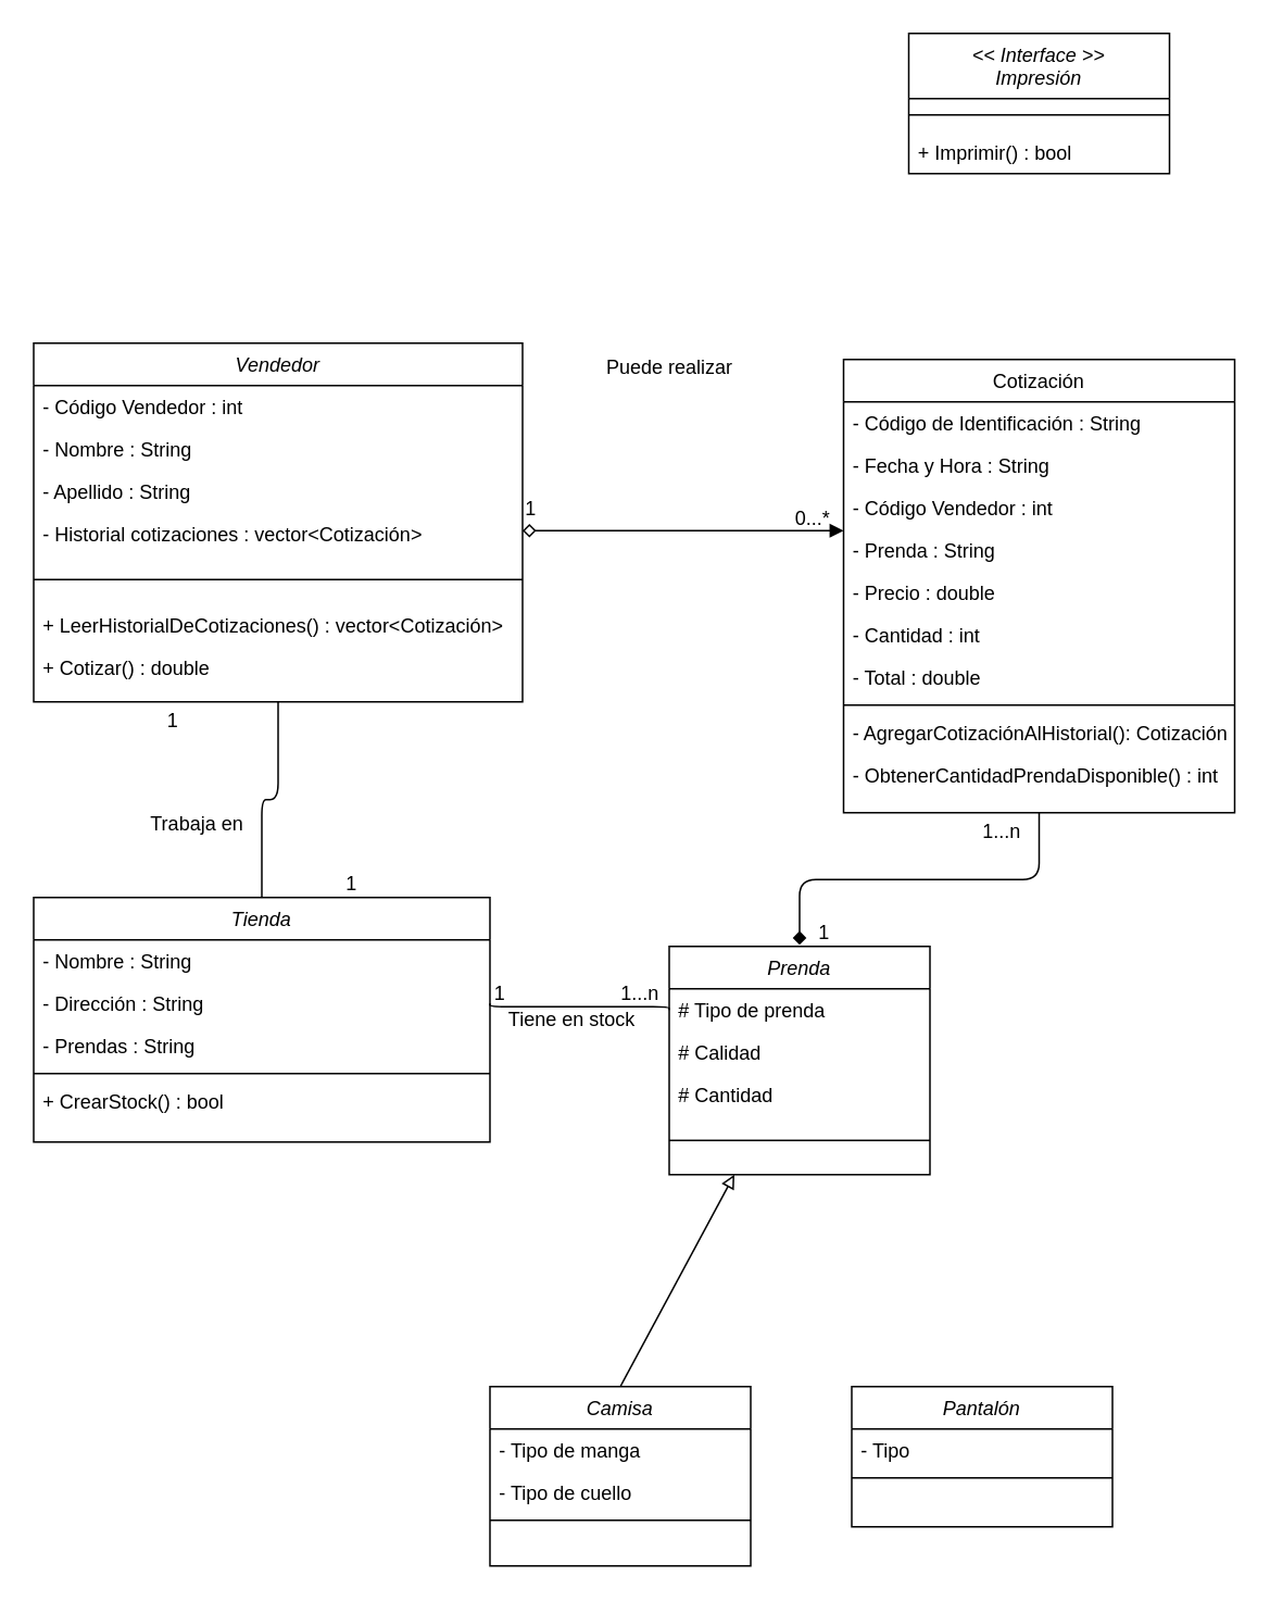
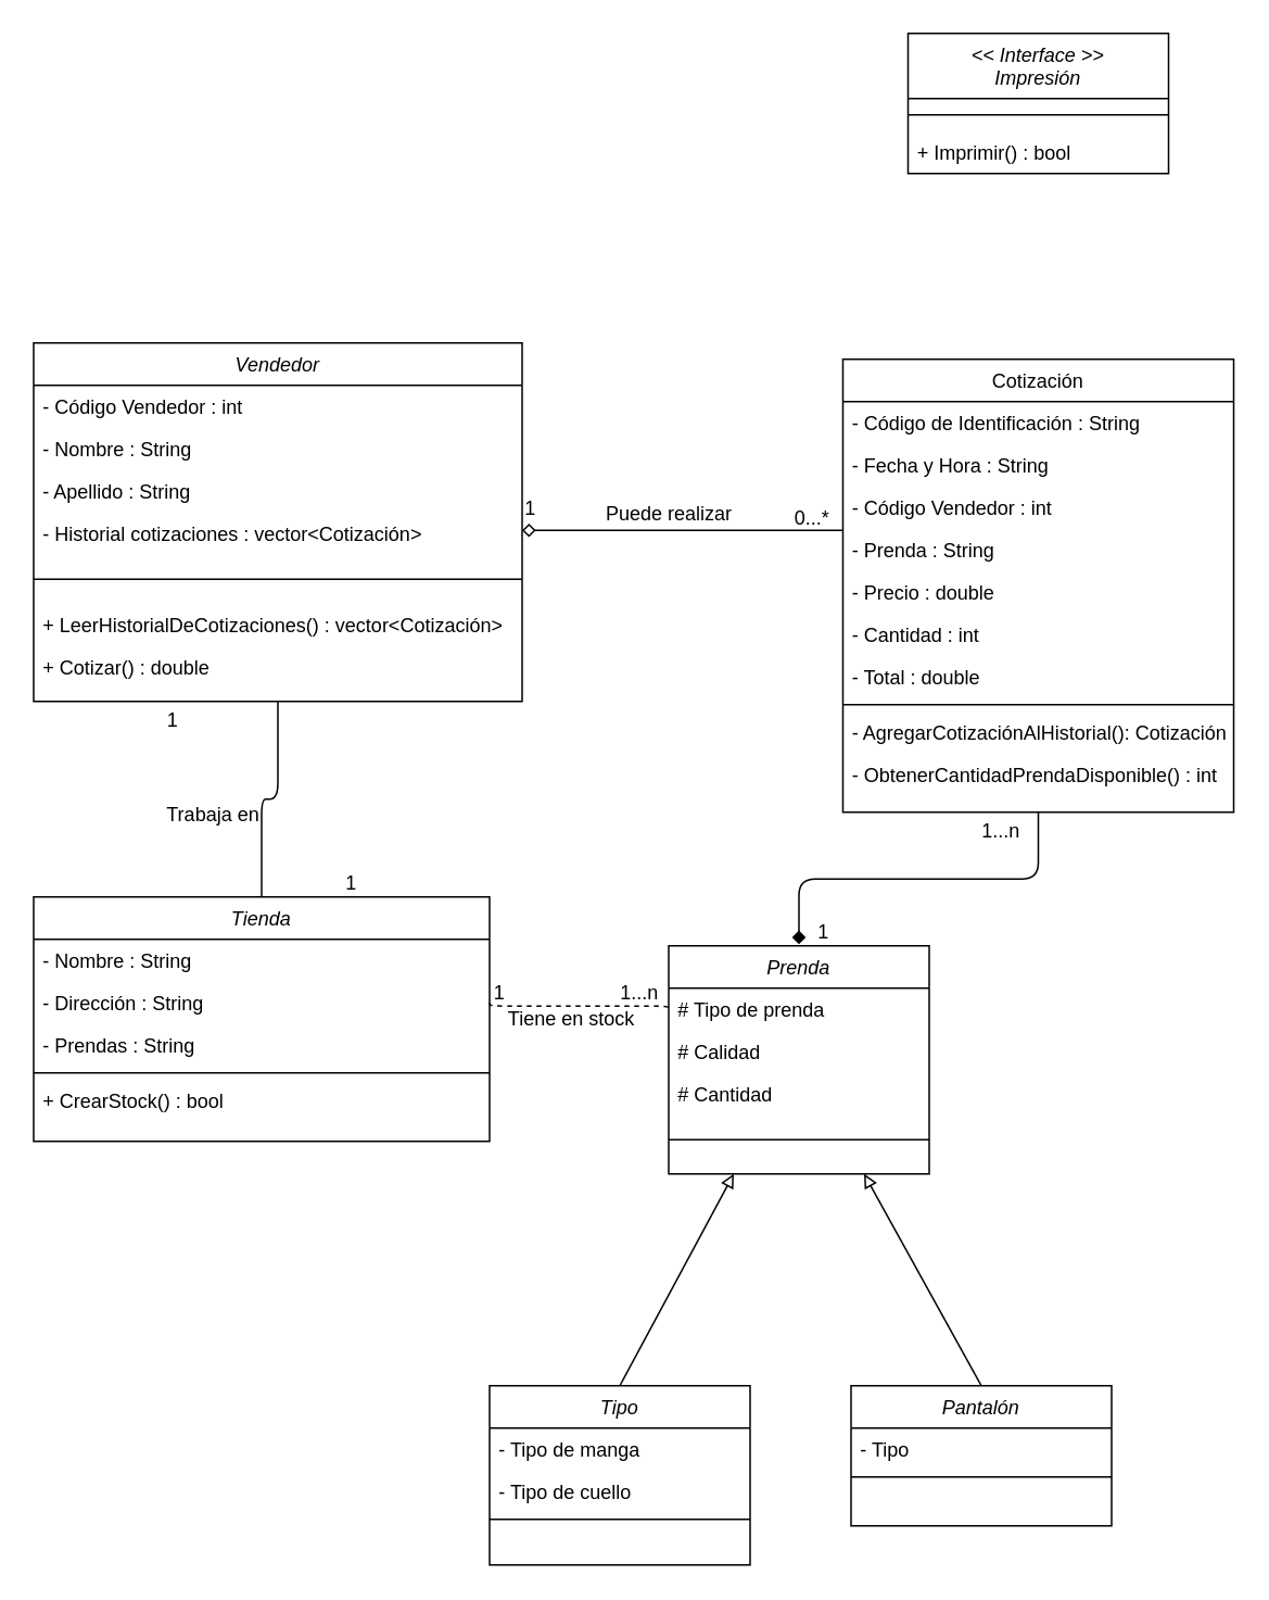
  <mxCell id="0" />
  <mxCell id="1" parent="0" />
  <mxCell id="2" value="Vendedor" style="swimlane;fontStyle=2;align=center;verticalAlign=top;childLayout=stackLayout;horizontal=1;startSize=26;horizontalStack=0;resizeParent=1;resizeLast=0;collapsible=1;marginBottom=0;rounded=0;shadow=0;strokeWidth=1;" parent="1" vertex="1"><mxGeometry x="20" y="210" width="300" height="220" as="geometry"><mxRectangle x="220" y="120" width="160" height="26" as="alternateBounds" /></mxGeometry></mxCell>
  <mxCell id="3" value="- Código Vendedor : int" style="text;align=left;verticalAlign=top;spacingLeft=4;spacingRight=4;overflow=hidden;rotatable=0;points=[[0,0.5],[1,0.5]];portConstraint=eastwest;rounded=0;shadow=0;html=0;" parent="2" vertex="1"><mxGeometry y="26" width="300" height="26" as="geometry" /></mxCell>
  <mxCell id="4" value="- Nombre : String" style="text;align=left;verticalAlign=top;spacingLeft=4;spacingRight=4;overflow=hidden;rotatable=0;points=[[0,0.5],[1,0.5]];portConstraint=eastwest;" parent="2" vertex="1"><mxGeometry y="52" width="300" height="26" as="geometry" /></mxCell>
  <mxCell id="5" value="- Apellido : String" style="text;align=left;verticalAlign=top;spacingLeft=4;spacingRight=4;overflow=hidden;rotatable=0;points=[[0,0.5],[1,0.5]];portConstraint=eastwest;rounded=0;shadow=0;html=0;" vertex="1" parent="2"><mxGeometry y="78" width="300" height="26" as="geometry" /></mxCell>
  <mxCell id="6" value="- Historial cotizaciones : vector&lt;Cotización&gt;" style="text;align=left;verticalAlign=top;spacingLeft=4;spacingRight=4;overflow=hidden;rotatable=0;points=[[0,0.5],[1,0.5]];portConstraint=eastwest;rounded=0;shadow=0;html=0;" parent="2" vertex="1"><mxGeometry y="104" width="300" height="26" as="geometry" /></mxCell>
  <mxCell id="7" value="" style="line;html=1;strokeWidth=1;align=left;verticalAlign=middle;spacingTop=-1;spacingLeft=3;spacingRight=3;rotatable=0;labelPosition=right;points=[];portConstraint=eastwest;" vertex="1" parent="2"><mxGeometry y="130" width="300" height="30" as="geometry" /></mxCell>
  <mxCell id="8" value="+ LeerHistorialDeCotizaciones() : vector&lt;Cotización&gt;" style="text;align=left;verticalAlign=top;spacingLeft=4;spacingRight=4;overflow=hidden;rotatable=0;points=[[0,0.5],[1,0.5]];portConstraint=eastwest;rounded=0;shadow=0;html=0;" vertex="1" parent="2"><mxGeometry y="160" width="300" height="26" as="geometry" /></mxCell>
  <mxCell id="9" value="+ Cotizar() : double" style="text;align=left;verticalAlign=top;spacingLeft=4;spacingRight=4;overflow=hidden;rotatable=0;points=[[0,0.5],[1,0.5]];portConstraint=eastwest;rounded=0;shadow=0;html=0;" vertex="1" parent="2"><mxGeometry y="186" width="300" height="26" as="geometry" /></mxCell>
  <mxCell id="10" value="Cotización" style="swimlane;fontStyle=0;align=center;verticalAlign=top;childLayout=stackLayout;horizontal=1;startSize=26;horizontalStack=0;resizeParent=1;resizeLast=0;collapsible=1;marginBottom=0;rounded=0;shadow=0;strokeWidth=1;" parent="1" vertex="1"><mxGeometry x="517" y="220" width="240" height="278" as="geometry"><mxRectangle x="550" y="140" width="160" height="26" as="alternateBounds" /></mxGeometry></mxCell>
  <mxCell id="11" value="- Código de Identificación : String" style="text;align=left;verticalAlign=top;spacingLeft=4;spacingRight=4;overflow=hidden;rotatable=0;points=[[0,0.5],[1,0.5]];portConstraint=eastwest;" parent="10" vertex="1"><mxGeometry y="26" width="240" height="26" as="geometry" /></mxCell>
  <mxCell id="12" value="- Fecha y Hora : String" style="text;align=left;verticalAlign=top;spacingLeft=4;spacingRight=4;overflow=hidden;rotatable=0;points=[[0,0.5],[1,0.5]];portConstraint=eastwest;rounded=0;shadow=0;html=0;" parent="10" vertex="1"><mxGeometry y="52" width="240" height="26" as="geometry" /></mxCell>
  <mxCell id="13" value="- Código Vendedor : int" style="text;align=left;verticalAlign=top;spacingLeft=4;spacingRight=4;overflow=hidden;rotatable=0;points=[[0,0.5],[1,0.5]];portConstraint=eastwest;rounded=0;shadow=0;html=0;" parent="10" vertex="1"><mxGeometry y="78" width="240" height="26" as="geometry" /></mxCell>
  <mxCell id="14" value="- Prenda : String" style="text;align=left;verticalAlign=top;spacingLeft=4;spacingRight=4;overflow=hidden;rotatable=0;points=[[0,0.5],[1,0.5]];portConstraint=eastwest;rounded=0;shadow=0;html=0;" parent="10" vertex="1"><mxGeometry y="104" width="240" height="26" as="geometry" /></mxCell>
  <mxCell id="15" value="- Precio : double" style="text;align=left;verticalAlign=top;spacingLeft=4;spacingRight=4;overflow=hidden;rotatable=0;points=[[0,0.5],[1,0.5]];portConstraint=eastwest;rounded=0;shadow=0;html=0;" parent="10" vertex="1"><mxGeometry y="130" width="240" height="26" as="geometry" /></mxCell>
  <mxCell id="16" value="- Cantidad : int" style="text;align=left;verticalAlign=top;spacingLeft=4;spacingRight=4;overflow=hidden;rotatable=0;points=[[0,0.5],[1,0.5]];portConstraint=eastwest;rounded=0;shadow=0;html=0;" parent="10" vertex="1"><mxGeometry y="156" width="240" height="26" as="geometry" /></mxCell>
  <mxCell id="17" value="- Total : double" style="text;align=left;verticalAlign=top;spacingLeft=4;spacingRight=4;overflow=hidden;rotatable=0;points=[[0,0.5],[1,0.5]];portConstraint=eastwest;rounded=0;shadow=0;html=0;" parent="10" vertex="1"><mxGeometry y="182" width="240" height="26" as="geometry" /></mxCell>
  <mxCell id="18" value="" style="line;html=1;strokeWidth=1;align=left;verticalAlign=middle;spacingTop=-1;spacingLeft=3;spacingRight=3;rotatable=0;labelPosition=right;points=[];portConstraint=eastwest;" parent="10" vertex="1"><mxGeometry y="208" width="240" height="8" as="geometry" /></mxCell>
  <mxCell id="19" value="- AgregarCotizaciónAlHistorial(): Cotización" style="text;align=left;verticalAlign=top;spacingLeft=4;spacingRight=4;overflow=hidden;rotatable=0;points=[[0,0.5],[1,0.5]];portConstraint=eastwest;rounded=0;shadow=0;html=0;" vertex="1" parent="10"><mxGeometry y="216" width="240" height="26" as="geometry" /></mxCell>
  <mxCell id="20" value="- ObtenerCantidadPrendaDisponible() : int" style="text;align=left;verticalAlign=top;spacingLeft=4;spacingRight=4;overflow=hidden;rotatable=0;points=[[0,0.5],[1,0.5]];portConstraint=eastwest;rounded=0;shadow=0;html=0;" vertex="1" parent="10"><mxGeometry y="242" width="240" height="26" as="geometry" /></mxCell>
- <mxCell id="21" value="" style="endArrow=block;html=1;shadow=0;fontFamily=Helvetica;fontSize=11;fontColor=default;align=center;endFill=1;strokeColor=default;strokeWidth=1;edgeStyle=elbowEdgeStyle;elbow=vertical;startArrow=diamond;startFill=0;" parent="1" source="2" target="10" edge="1"><mxGeometry x="0.5" y="41" relative="1" as="geometry"><mxPoint x="290" y="362" as="sourcePoint" /><mxPoint x="450" y="362" as="targetPoint" /><mxPoint x="-40" y="32" as="offset" /></mxGeometry></mxCell>
+ <mxCell id="21" value="" style="endArrow=none;html=1;shadow=0;fontFamily=Helvetica;fontSize=11;fontColor=default;align=center;endFill=1;strokeColor=default;strokeWidth=1;edgeStyle=elbowEdgeStyle;elbow=vertical;startArrow=diamond;startFill=0;" parent="1" source="2" target="10" edge="1"><mxGeometry x="0.5" y="41" relative="1" as="geometry"><mxPoint x="290" y="362" as="sourcePoint" /><mxPoint x="450" y="362" as="targetPoint" /><mxPoint x="-40" y="32" as="offset" /></mxGeometry></mxCell>
  <mxCell id="22" value="1" style="resizable=0;align=left;verticalAlign=bottom;labelBackgroundColor=none;fontSize=12;" parent="21" connectable="0" vertex="1"><mxGeometry x="-1" relative="1" as="geometry"><mxPoint y="-5" as="offset" /></mxGeometry></mxCell>
  <mxCell id="23" value="0...*" style="resizable=0;align=right;verticalAlign=bottom;labelBackgroundColor=none;fontSize=12;" parent="21" connectable="0" vertex="1"><mxGeometry x="1" relative="1" as="geometry"><mxPoint x="-7" y="1" as="offset" /></mxGeometry></mxCell>
  <mxCell id="24" value="Tienda" style="swimlane;fontStyle=2;align=center;verticalAlign=top;childLayout=stackLayout;horizontal=1;startSize=26;horizontalStack=0;resizeParent=1;resizeLast=0;collapsible=1;marginBottom=0;rounded=0;shadow=0;strokeWidth=1;" parent="1" vertex="1"><mxGeometry x="20" y="550" width="280" height="150" as="geometry"><mxRectangle x="220" y="120" width="160" height="26" as="alternateBounds" /></mxGeometry></mxCell>
  <mxCell id="25" value="- Nombre : String" style="text;align=left;verticalAlign=top;spacingLeft=4;spacingRight=4;overflow=hidden;rotatable=0;points=[[0,0.5],[1,0.5]];portConstraint=eastwest;" parent="24" vertex="1"><mxGeometry y="26" width="280" height="26" as="geometry" /></mxCell>
  <mxCell id="26" value="- Dirección : String" style="text;align=left;verticalAlign=top;spacingLeft=4;spacingRight=4;overflow=hidden;rotatable=0;points=[[0,0.5],[1,0.5]];portConstraint=eastwest;rounded=0;shadow=0;html=0;" parent="24" vertex="1"><mxGeometry y="52" width="280" height="26" as="geometry" /></mxCell>
  <mxCell id="27" value="- Prendas : String" style="text;align=left;verticalAlign=top;spacingLeft=4;spacingRight=4;overflow=hidden;rotatable=0;points=[[0,0.5],[1,0.5]];portConstraint=eastwest;rounded=0;shadow=0;html=0;" parent="24" vertex="1"><mxGeometry y="78" width="280" height="26" as="geometry" /></mxCell>
  <mxCell id="28" value="" style="line;html=1;strokeWidth=1;align=left;verticalAlign=middle;spacingTop=-1;spacingLeft=3;spacingRight=3;rotatable=0;labelPosition=right;points=[];portConstraint=eastwest;" parent="24" vertex="1"><mxGeometry y="104" width="280" height="8" as="geometry" /></mxCell>
  <mxCell id="29" value="+ CrearStock() : bool" style="text;align=left;verticalAlign=top;spacingLeft=4;spacingRight=4;overflow=hidden;rotatable=0;points=[[0,0.5],[1,0.5]];portConstraint=eastwest;" vertex="1" parent="24"><mxGeometry y="112" width="280" height="26" as="geometry" /></mxCell>
  <mxCell id="30" value="Prenda" style="swimlane;fontStyle=2;align=center;verticalAlign=top;childLayout=stackLayout;horizontal=1;startSize=26;horizontalStack=0;resizeParent=1;resizeLast=0;collapsible=1;marginBottom=0;rounded=0;shadow=0;strokeWidth=1;" parent="1" vertex="1"><mxGeometry x="410" y="580" width="160" height="140" as="geometry"><mxRectangle x="460" y="410" width="160" height="26" as="alternateBounds" /></mxGeometry></mxCell>
  <mxCell id="31" value="# Tipo de prenda" style="text;align=left;verticalAlign=top;spacingLeft=4;spacingRight=4;overflow=hidden;rotatable=0;points=[[0,0.5],[1,0.5]];portConstraint=eastwest;rounded=0;shadow=0;html=0;" parent="30" vertex="1"><mxGeometry y="26" width="160" height="26" as="geometry" /></mxCell>
  <mxCell id="32" value="# Calidad" style="text;align=left;verticalAlign=top;spacingLeft=4;spacingRight=4;overflow=hidden;rotatable=0;points=[[0,0.5],[1,0.5]];portConstraint=eastwest;rounded=0;shadow=0;html=0;" vertex="1" parent="30"><mxGeometry y="52" width="160" height="26" as="geometry" /></mxCell>
  <mxCell id="33" value="# Cantidad" style="text;align=left;verticalAlign=top;spacingLeft=4;spacingRight=4;overflow=hidden;rotatable=0;points=[[0,0.5],[1,0.5]];portConstraint=eastwest;rounded=0;shadow=0;html=0;" parent="30" vertex="1"><mxGeometry y="78" width="160" height="26" as="geometry" /></mxCell>
  <mxCell id="34" value="" style="line;html=1;strokeWidth=1;align=left;verticalAlign=middle;spacingTop=-1;spacingLeft=3;spacingRight=3;rotatable=0;labelPosition=right;points=[];portConstraint=eastwest;" parent="30" vertex="1"><mxGeometry y="104" width="160" height="30" as="geometry" /></mxCell>
- <mxCell id="35" value="" style="endArrow=none;html=1;shadow=0;fontFamily=Helvetica;fontSize=11;fontColor=default;align=center;endFill=1;strokeColor=default;strokeWidth=1;edgeStyle=elbowEdgeStyle;elbow=vertical;entryX=0;entryY=0.5;entryDx=0;entryDy=0;exitX=1;exitY=0.5;exitDx=0;exitDy=0;" parent="1" source="26" target="31" edge="1"><mxGeometry x="0.5" y="41" relative="1" as="geometry"><mxPoint x="300" y="614.5" as="sourcePoint" /><mxPoint x="428" y="614.5" as="targetPoint" /><mxPoint x="-40" y="32" as="offset" /></mxGeometry></mxCell>
+ <mxCell id="35" value="" style="endArrow=none;html=1;shadow=0;fontFamily=Helvetica;fontSize=11;fontColor=default;align=center;endFill=1;strokeColor=default;strokeWidth=1;edgeStyle=elbowEdgeStyle;elbow=vertical;entryX=0;entryY=0.5;entryDx=0;entryDy=0;exitX=1;exitY=0.5;exitDx=0;exitDy=0;dashed=1;" parent="1" source="26" target="31" edge="1"><mxGeometry x="0.5" y="41" relative="1" as="geometry"><mxPoint x="300" y="614.5" as="sourcePoint" /><mxPoint x="428" y="614.5" as="targetPoint" /><mxPoint x="-40" y="32" as="offset" /></mxGeometry></mxCell>
  <mxCell id="36" value="1" style="resizable=0;align=left;verticalAlign=bottom;labelBackgroundColor=none;fontSize=12;" parent="35" connectable="0" vertex="1"><mxGeometry x="-1" relative="1" as="geometry"><mxPoint x="1" y="2" as="offset" /></mxGeometry></mxCell>
  <mxCell id="37" value="1...n" style="resizable=0;align=right;verticalAlign=bottom;labelBackgroundColor=none;fontSize=12;" parent="35" connectable="0" vertex="1"><mxGeometry x="1" relative="1" as="geometry"><mxPoint x="-5" y="-2" as="offset" /></mxGeometry></mxCell>
  <mxCell id="38" value="" style="endArrow=none;html=1;shadow=0;fontFamily=Helvetica;fontSize=11;fontColor=default;align=center;endFill=1;strokeColor=default;strokeWidth=1;edgeStyle=elbowEdgeStyle;elbow=vertical;exitX=0.5;exitY=1;exitDx=0;exitDy=0;entryX=0.5;entryY=0;entryDx=0;entryDy=0;" parent="1" source="2" target="24" edge="1"><mxGeometry x="0.5" y="41" relative="1" as="geometry"><mxPoint x="310" y="379" as="sourcePoint" /><mxPoint x="438" y="379" as="targetPoint" /><mxPoint x="-40" y="32" as="offset" /></mxGeometry></mxCell>
  <mxCell id="39" value="1" style="resizable=0;align=left;verticalAlign=bottom;labelBackgroundColor=none;fontSize=12;" parent="38" connectable="0" vertex="1"><mxGeometry x="-1" relative="1" as="geometry"><mxPoint x="40" y="120" as="offset" /></mxGeometry></mxCell>
  <mxCell id="40" value="1" style="resizable=0;align=right;verticalAlign=bottom;labelBackgroundColor=none;fontSize=12;" parent="38" connectable="0" vertex="1"><mxGeometry x="1" relative="1" as="geometry"><mxPoint x="-50" y="-100" as="offset" /></mxGeometry></mxCell>
- <mxCell id="41" value="Camisa" style="swimlane;fontStyle=2;align=center;verticalAlign=top;childLayout=stackLayout;horizontal=1;startSize=26;horizontalStack=0;resizeParent=1;resizeLast=0;collapsible=1;marginBottom=0;rounded=0;shadow=0;strokeWidth=1;" parent="1" vertex="1"><mxGeometry x="300" y="850" width="160" height="110" as="geometry"><mxRectangle x="220" y="120" width="160" height="26" as="alternateBounds" /></mxGeometry></mxCell>
+ <mxCell id="41" value="Tipo" style="swimlane;fontStyle=2;align=center;verticalAlign=top;childLayout=stackLayout;horizontal=1;startSize=26;horizontalStack=0;resizeParent=1;resizeLast=0;collapsible=1;marginBottom=0;rounded=0;shadow=0;strokeWidth=1;" parent="1" vertex="1"><mxGeometry x="300" y="850" width="160" height="110" as="geometry"><mxRectangle x="220" y="120" width="160" height="26" as="alternateBounds" /></mxGeometry></mxCell>
  <mxCell id="42" value="- Tipo de manga" style="text;align=left;verticalAlign=top;spacingLeft=4;spacingRight=4;overflow=hidden;rotatable=0;points=[[0,0.5],[1,0.5]];portConstraint=eastwest;" parent="41" vertex="1"><mxGeometry y="26" width="160" height="26" as="geometry" /></mxCell>
  <mxCell id="43" value="- Tipo de cuello" style="text;align=left;verticalAlign=top;spacingLeft=4;spacingRight=4;overflow=hidden;rotatable=0;points=[[0,0.5],[1,0.5]];portConstraint=eastwest;rounded=0;shadow=0;html=0;" parent="41" vertex="1"><mxGeometry y="52" width="160" height="26" as="geometry" /></mxCell>
  <mxCell id="44" value="" style="line;html=1;strokeWidth=1;align=left;verticalAlign=middle;spacingTop=-1;spacingLeft=3;spacingRight=3;rotatable=0;labelPosition=right;points=[];portConstraint=eastwest;" parent="41" vertex="1"><mxGeometry y="78" width="160" height="8" as="geometry" /></mxCell>
  <mxCell id="45" value="Pantalón" style="swimlane;fontStyle=2;align=center;verticalAlign=top;childLayout=stackLayout;horizontal=1;startSize=26;horizontalStack=0;resizeParent=1;resizeLast=0;collapsible=1;marginBottom=0;rounded=0;shadow=0;strokeWidth=1;" parent="1" vertex="1"><mxGeometry x="522" y="850" width="160" height="86" as="geometry"><mxRectangle x="220" y="120" width="160" height="26" as="alternateBounds" /></mxGeometry></mxCell>
  <mxCell id="46" value="- Tipo" style="text;align=left;verticalAlign=top;spacingLeft=4;spacingRight=4;overflow=hidden;rotatable=0;points=[[0,0.5],[1,0.5]];portConstraint=eastwest;" parent="45" vertex="1"><mxGeometry y="26" width="160" height="26" as="geometry" /></mxCell>
  <mxCell id="47" value="" style="line;html=1;strokeWidth=1;align=left;verticalAlign=middle;spacingTop=-1;spacingLeft=3;spacingRight=3;rotatable=0;labelPosition=right;points=[];portConstraint=eastwest;" parent="45" vertex="1"><mxGeometry y="52" width="160" height="8" as="geometry" /></mxCell>
  <mxCell id="48" value="" style="endArrow=block;html=1;rounded=0;endFill=0;exitX=0.5;exitY=0;exitDx=0;exitDy=0;entryX=0.25;entryY=1;entryDx=0;entryDy=0;" parent="1" source="41" target="30" edge="1"><mxGeometry width="50" height="50" relative="1" as="geometry"><mxPoint x="274" y="950" as="sourcePoint" /><mxPoint x="430" y="740" as="targetPoint" /></mxGeometry></mxCell>
+ <mxCell id="49" value="" style="endArrow=block;html=1;rounded=0;endFill=0;exitX=0.5;exitY=0;exitDx=0;exitDy=0;entryX=0.75;entryY=1;entryDx=0;entryDy=0;" parent="1" source="45" target="30" edge="1"><mxGeometry width="50" height="50" relative="1" as="geometry"><mxPoint x="348" y="820" as="sourcePoint" /><mxPoint x="440" y="750" as="targetPoint" /></mxGeometry></mxCell>
  <mxCell id="50" value="" style="endArrow=none;html=1;shadow=0;fontFamily=Helvetica;fontSize=11;fontColor=default;align=center;endFill=1;strokeColor=default;strokeWidth=1;edgeStyle=elbowEdgeStyle;elbow=vertical;entryX=0.5;entryY=1;entryDx=0;entryDy=0;startArrow=diamond;startFill=1;" parent="1" target="10" edge="1"><mxGeometry x="0.5" y="41" relative="1" as="geometry"><mxPoint x="490" y="579" as="sourcePoint" /><mxPoint x="380" y="629" as="targetPoint" /><mxPoint x="-40" y="32" as="offset" /></mxGeometry></mxCell>
  <mxCell id="51" value="1" style="resizable=0;align=left;verticalAlign=bottom;labelBackgroundColor=none;fontSize=12;" parent="50" connectable="0" vertex="1"><mxGeometry x="-1" relative="1" as="geometry"><mxPoint x="10" y="1" as="offset" /></mxGeometry></mxCell>
  <mxCell id="52" value="1...n" style="resizable=0;align=right;verticalAlign=bottom;labelBackgroundColor=none;fontSize=12;direction=south;" parent="50" connectable="0" vertex="1"><mxGeometry x="1" relative="1" as="geometry"><mxPoint x="-10" y="20" as="offset" /></mxGeometry></mxCell>
  <mxCell id="53" value="Tiene en stock" style="text;html=1;align=center;verticalAlign=middle;resizable=0;points=[];autosize=1;strokeColor=none;fillColor=none;" vertex="1" parent="1"><mxGeometry x="300" y="610" width="100" height="30" as="geometry" /></mxCell>
- <mxCell id="54" value="Puede realizar" style="text;html=1;align=center;verticalAlign=middle;resizable=0;points=[];autosize=1;strokeColor=none;fillColor=none;" vertex="1" parent="1"><mxGeometry x="360" y="210" width="100" height="30" as="geometry" /></mxCell>
- <mxCell id="55" value="Trabaja en" style="text;html=1;align=center;verticalAlign=middle;resizable=0;points=[];autosize=1;strokeColor=none;fillColor=none;" vertex="1" parent="1"><mxGeometry x="80" y="490" width="80" height="30" as="geometry" /></mxCell>
+ <mxCell id="54" value="Puede realizar" style="text;html=1;align=center;verticalAlign=middle;resizable=0;points=[];autosize=1;strokeColor=none;fillColor=none;" vertex="1" parent="1"><mxGeometry x="360" y="300" width="100" height="30" as="geometry" /></mxCell>
+ <mxCell id="55" value="Trabaja en" style="text;html=1;align=center;verticalAlign=middle;resizable=0;points=[];autosize=1;strokeColor=none;fillColor=none;" vertex="1" parent="1"><mxGeometry x="90" y="485" width="80" height="30" as="geometry" /></mxCell>
  <mxCell id="56" value="&lt;&lt; Interface &gt;&gt;&#10;Impresión" style="swimlane;fontStyle=2;align=center;verticalAlign=top;childLayout=stackLayout;horizontal=1;startSize=40;horizontalStack=0;resizeParent=1;resizeLast=0;collapsible=1;marginBottom=0;rounded=0;shadow=0;strokeWidth=1;" vertex="1" parent="1"><mxGeometry x="557" y="20" width="160" height="86" as="geometry"><mxRectangle x="220" y="120" width="160" height="26" as="alternateBounds" /></mxGeometry></mxCell>
  <mxCell id="57" value="" style="line;html=1;strokeWidth=1;align=left;verticalAlign=middle;spacingTop=-1;spacingLeft=3;spacingRight=3;rotatable=0;labelPosition=right;points=[];portConstraint=eastwest;" vertex="1" parent="56"><mxGeometry y="40" width="160" height="20" as="geometry" /></mxCell>
  <mxCell id="58" value="+ Imprimir() : bool" style="text;align=left;verticalAlign=top;spacingLeft=4;spacingRight=4;overflow=hidden;rotatable=0;points=[[0,0.5],[1,0.5]];portConstraint=eastwest;" vertex="1" parent="56"><mxGeometry y="60" width="160" height="26" as="geometry" /></mxCell>
